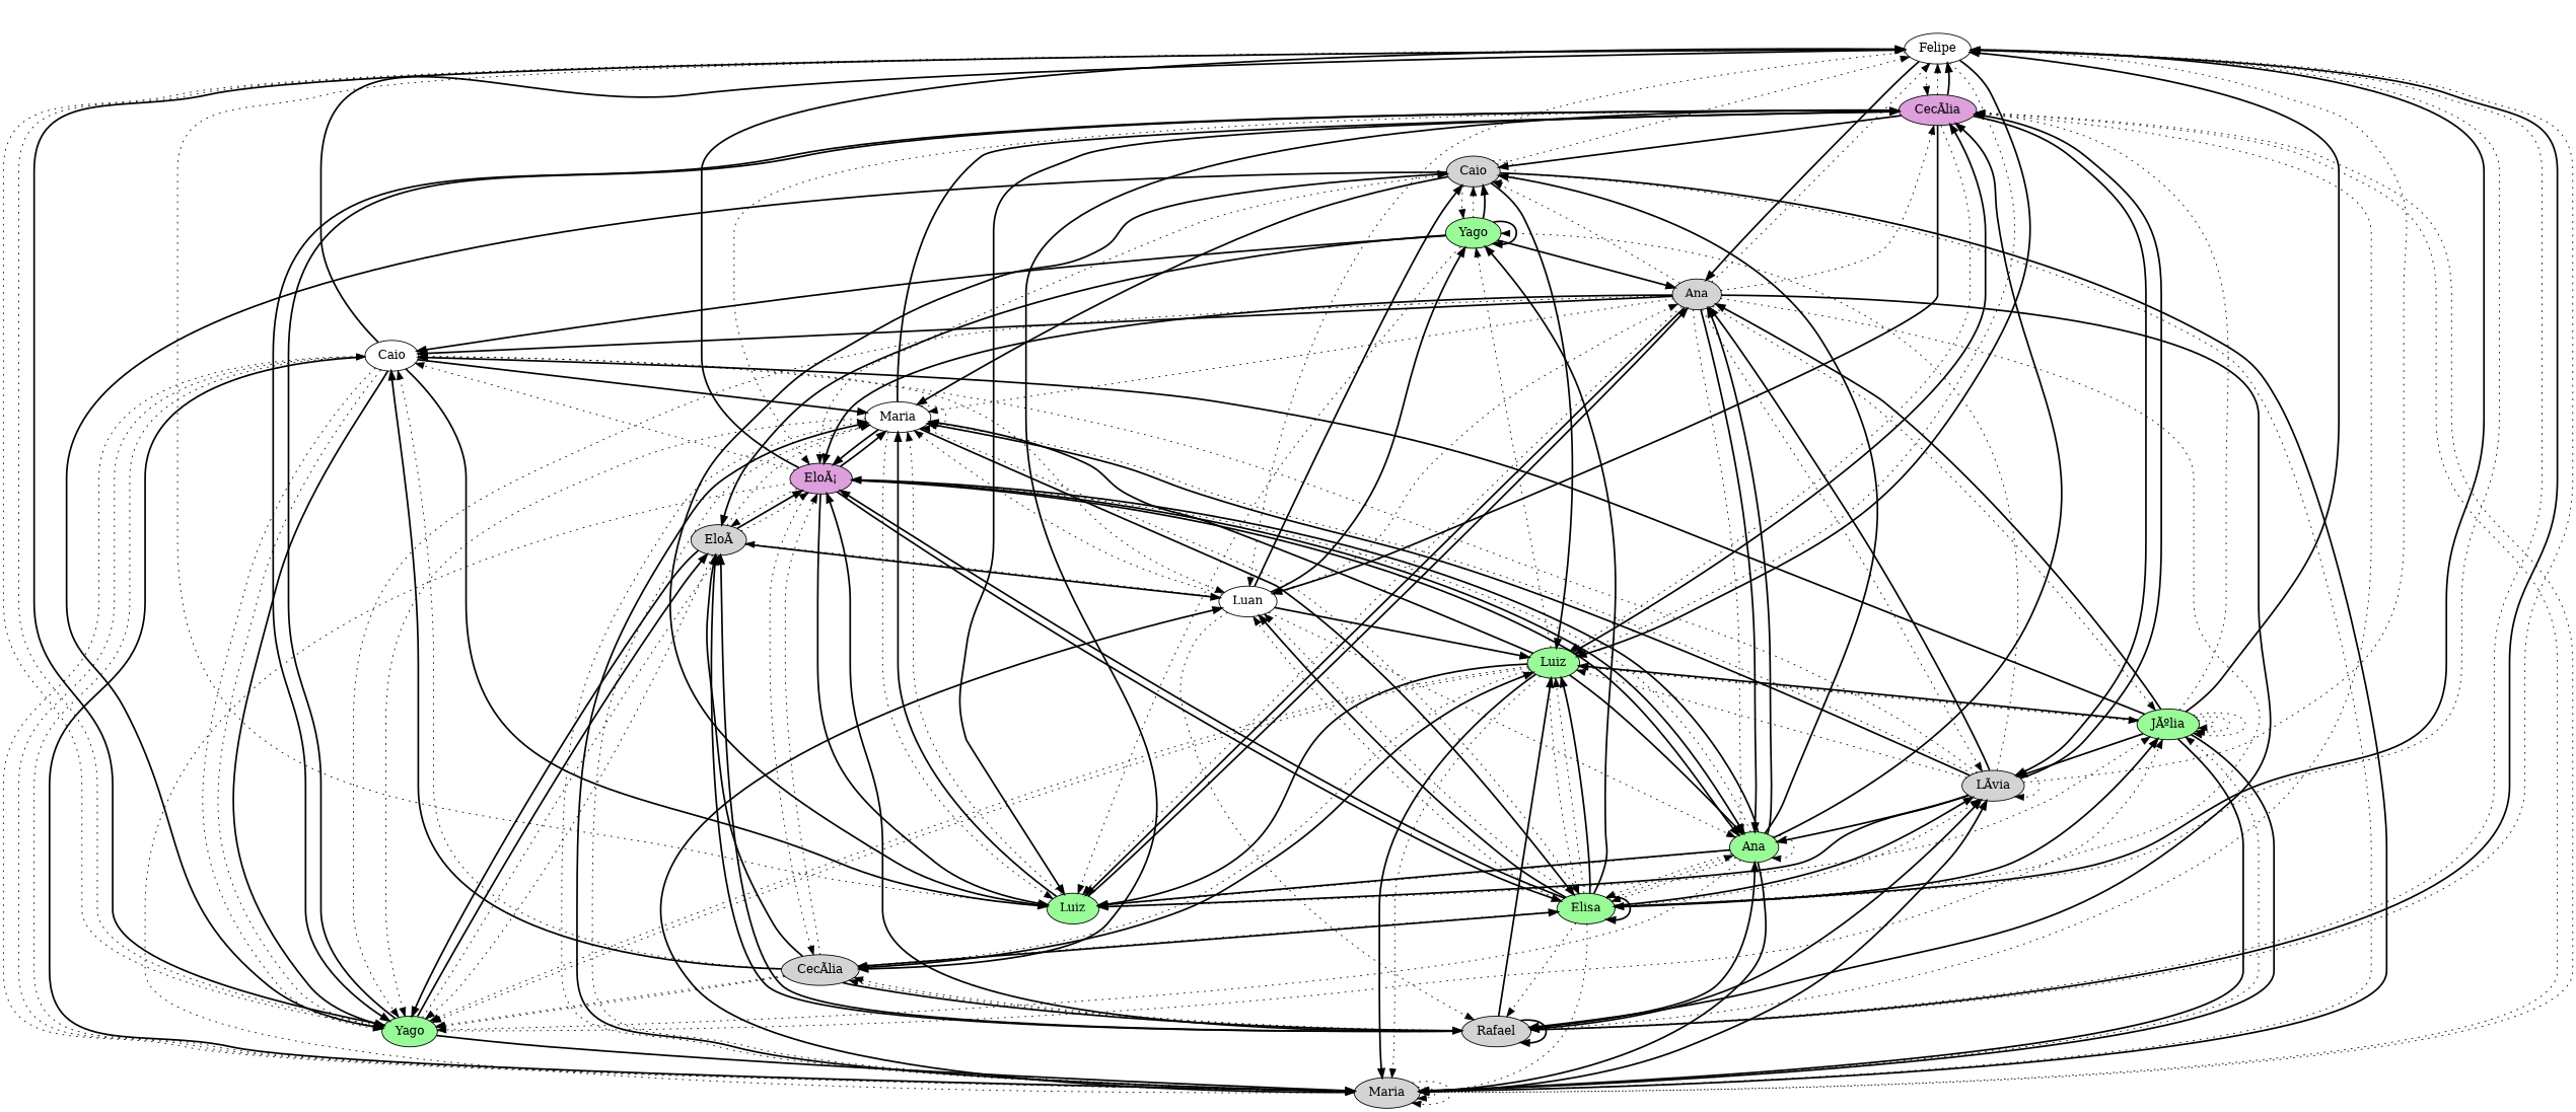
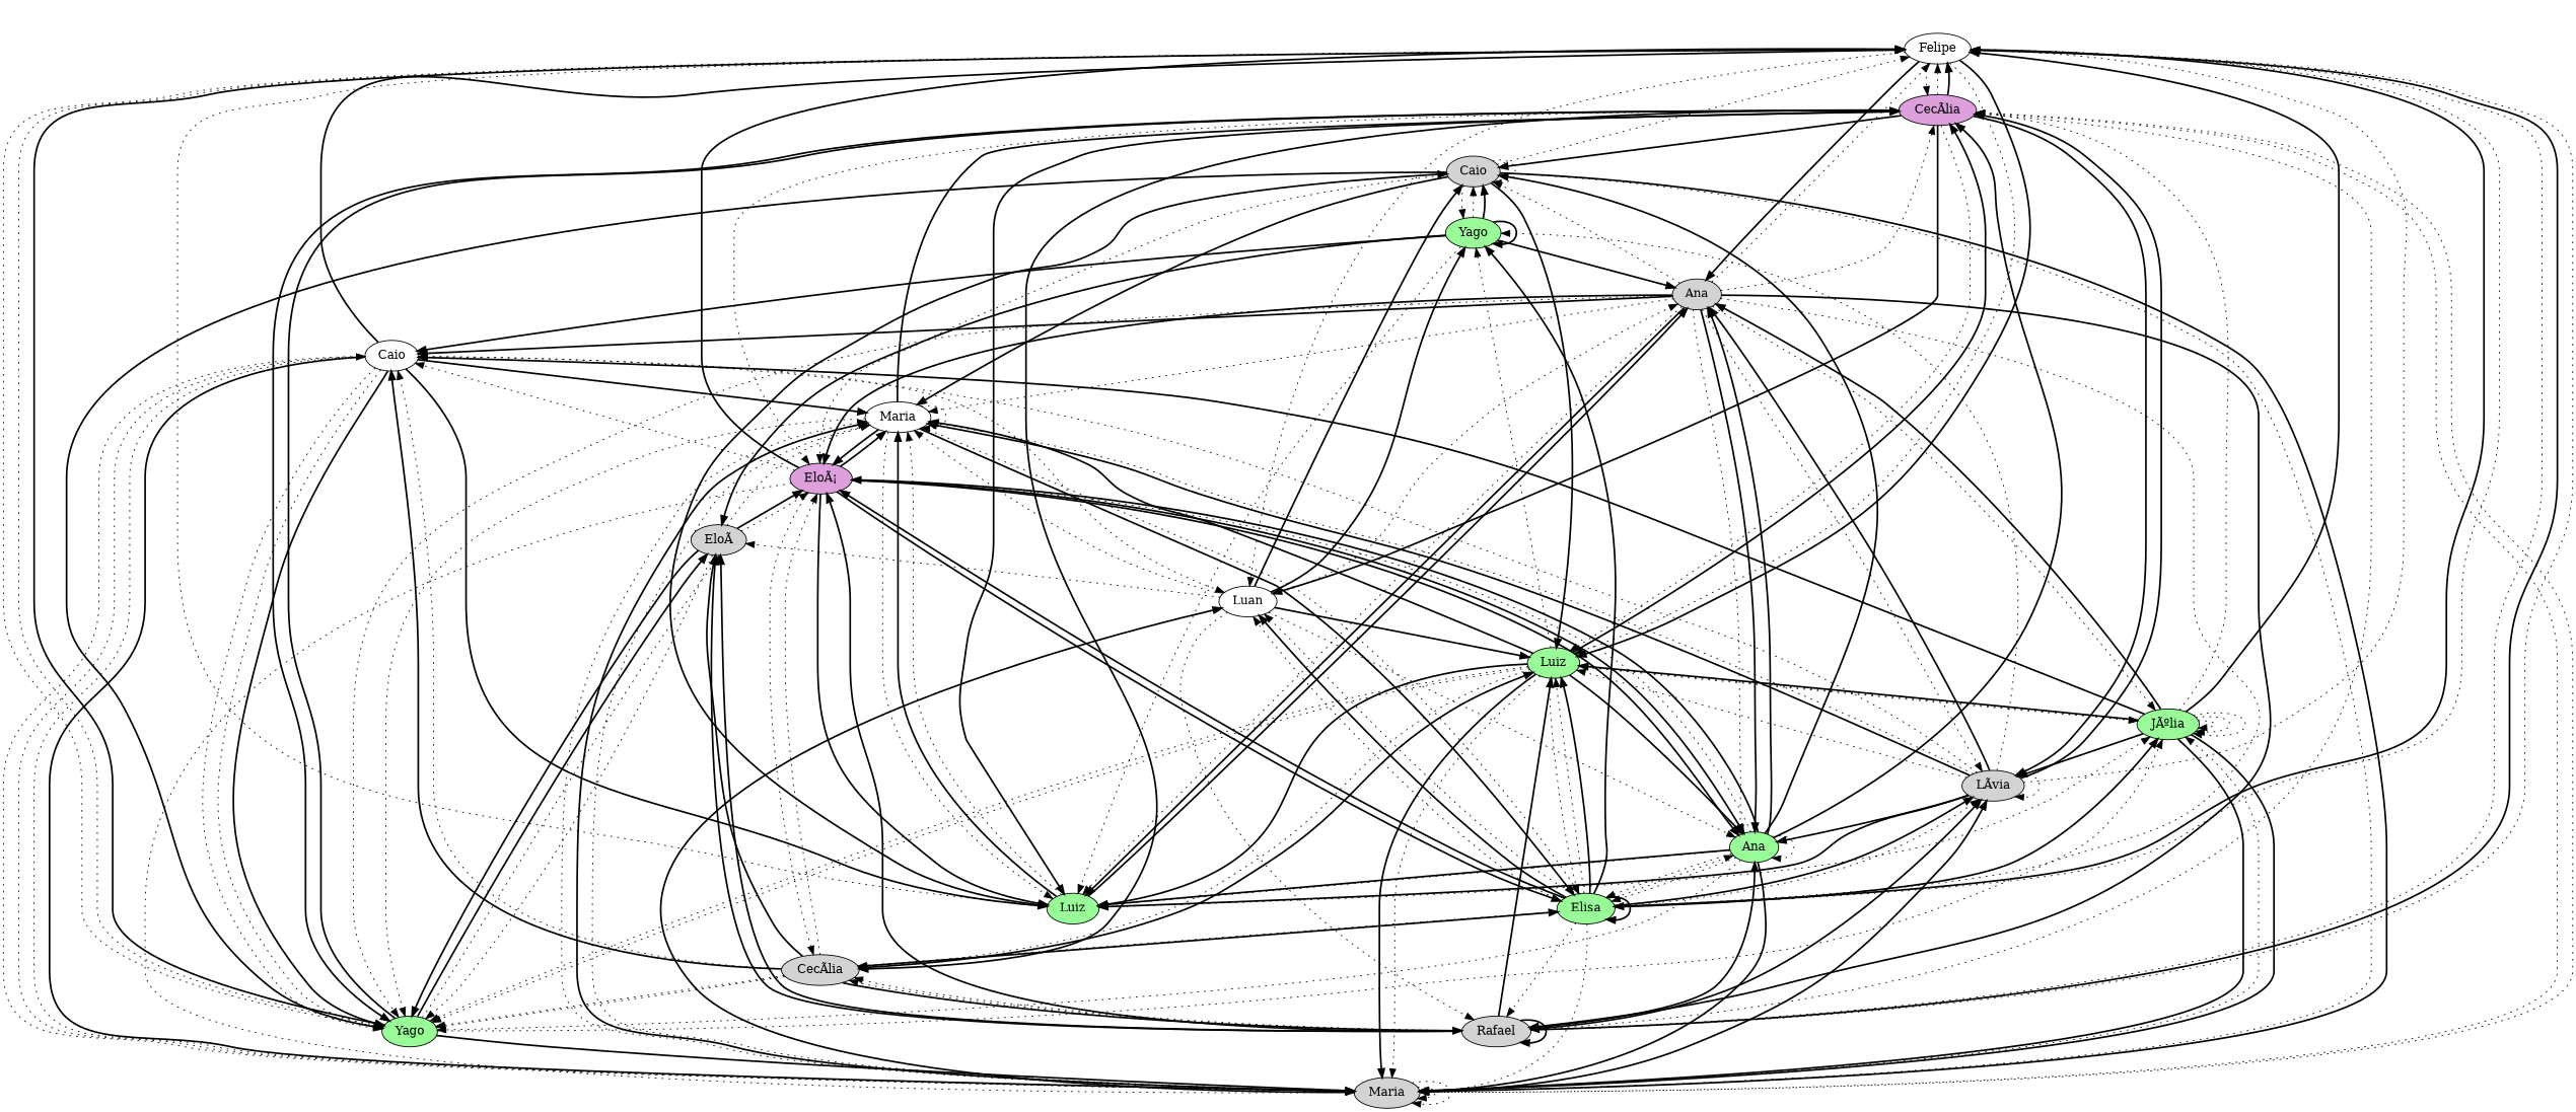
  digraph {
    node [fillcolor=palegreen style=filled]
    edge [style=dotted]
    n1 [fillcolor=white label=Felipe]
    n2 [fillcolor=plum label="CecÃ­lia\n"]
    n3 [label=Luiz]
    n4 [fillcolor=lightgrey label=Rafael]
    n5 [fillcolor=lightgrey label=Ana]
    n6 [fillcolor=white label=Luan]
    n7 [label=Elisa]
    n8 [label=Luiz]
    n9 [label=Yago]
    n10 [fillcolor=lightgrey label=Maria]
    n11 [fillcolor=lightgrey label="CecÃ­lia\n"]
    n12 [fillcolor=plum label="EloÃ¡\n"]
    n13 [fillcolor=lightgrey label="LÃ­via\n"]
    n14 [fillcolor=lightgrey label=Caio]
    n15 [fillcolor=white label=Maria]
    n16 [label=Ana]
    n17 [label=Yago]
    n18 [label="JÃºlia\n"]
    n19 [fillcolor=lightgrey label="EloÃ"]
    n20 [fillcolor=white label=Caio]
    n1 -> n2
    n1 -> n3
    n1 -> n3 [style=bold]
    n1 -> n4
    n1 -> n5 [style=bold]
    n1 -> n6
    n1 -> n7 [style=bold]
    n1 -> n8
    n1 -> n9
    n1 -> n9
    n2 -> n1
    n2 -> n1 [style=bold]
    n2 -> n3
    n2 -> n4
    n2 -> n6 [style=bold]
    n2 -> n8 [style=bold]
    n2 -> n9 [style=bold]
    n2 -> n10
    n2 -> n11 [style=bold]
    n2 -> n12
    n2 -> n13 [style=bold]
    n2 -> n14 [style=bold]
    n3 -> n2 [style=bold]
    n3 -> n7
    n3 -> n8 [style=bold]
    n3 -> n9
    n3 -> n9
    n3 -> n10 [style=bold]
    n3 -> n10
    n3 -> n11
    n3 -> n15 [style=bold]
    n3 -> n16 [style=bold]
    n3 -> n17
    n3 -> n18
    n3 -> n18
    n4 -> n1 [style=bold]
    n4 -> n1
    n4 -> n3 [style=bold]
    n4 -> n4 [style=bold]
    n4 -> n11
    n4 -> n11
    n4 -> n12 [style=bold]
    n4 -> n13 [style=bold]
    n4 -> n16 [style=bold]
    n4 -> n19 [style=bold]
    n4 -> n19 [style=bold]
    n5 -> n1
    n5 -> n2
    n5 -> n4 [style=bold]
    n5 -> n7
    n5 -> n8
    n5 -> n8 [style=bold]
    n5 -> n9
    n5 -> n12 [style=bold]
    n5 -> n13
    n5 -> n14
    n5 -> n15
    n5 -> n16
    n5 -> n16 [style=bold]
    n5 -> n18
    n5 -> n20 [style=bold]
    n6 -> n3 [style=bold]
    n6 -> n4
    n6 -> n5
    n6 -> n14 [style=bold]
    n6 -> n15
    n6 -> n16
    n6 -> n17 [style=bold]
    n6 -> n19
    n7 -> n1
    n7 -> n3
    n7 -> n3 [style=bold]
    n7 -> n4
    n7 -> n6
    n7 -> n6 [style=bold]
    n7 -> n6
    n7 -> n7 [style=bold]
    n7 -> n10
    n7 -> n11
    n7 -> n12 [style=bold]
    n7 -> n13 [style=bold]
    n7 -> n13
    n7 -> n16
    n7 -> n17 [style=bold]
    n7 -> n18 [style=bold]
    n8 -> n5 [style=bold]
    n8 -> n14 [style=bold]
    n8 -> n15 [style=bold]
    n8 -> n15
    n8 -> n18
    n9 -> n1 [style=bold]
    n9 -> n2 [style=bold]
    n9 -> n10 [style=bold]
    n9 -> n18
    n9 -> n19 [style=bold]
    n9 -> n19
    n10 -> n2
    n10 -> n6 [style=bold]
    n10 -> n10
    n10 -> n10
    n10 -> n13 [style=bold]
    n10 -> n15
    n10 -> n15 [style=bold]
    n10 -> n15
    n10 -> n18
    n10 -> n20
    n10 -> n20
    n11 -> n3 [style=bold]
    n11 -> n4 [style=bold]
    n11 -> n7 [style=bold]
    n11 -> n9
    n11 -> n9
    n11 -> n12
    n11 -> n19 [style=bold]
    n11 -> n20 [style=bold]
    n11 -> n20
    n12 -> n1 [style=bold]
    n12 -> n7 [style=bold]
    n12 -> n8 [style=bold]
    n12 -> n10
    n12 -> n11
    n12 -> n15 [style=bold]
    n12 -> n16 [style=bold]
    n12 -> n16 [style=bold]
-   n12 -> n19
    n12 -> n20
    n13 -> n1
    n13 -> n2 [style=bold]
    n13 -> n3
    n13 -> n5 [style=bold]
    n13 -> n8 [style=bold]
    n13 -> n13
    n13 -> n15 [style=bold]
    n13 -> n15
    n13 -> n16 [style=bold]
    n13 -> n17
    n13 -> n20
    n14 -> n1
    n14 -> n3 [style=bold]
    n14 -> n9 [style=bold]
    n14 -> n10
    n14 -> n10 [style=bold]
    n14 -> n12
    n14 -> n14
    n14 -> n15 [style=bold]
    n14 -> n17
    n15 -> n2 [style=bold]
    n15 -> n7 [style=bold]
    n15 -> n7
    n15 -> n8
    n15 -> n9
    n15 -> n12 [style=bold]
    n15 -> n15
    n16 -> n2 [style=bold]
    n16 -> n5 [style=bold]
    n16 -> n7
    n16 -> n7
    n16 -> n8 [style=bold]
    n16 -> n8
    n16 -> n9
    n16 -> n10 [style=bold]
    n16 -> n12
    n16 -> n12 [style=bold]
    n16 -> n14 [style=bold]
    n16 -> n16
    n17 -> n5 [style=bold]
    n17 -> n8
    n17 -> n14
    n17 -> n14 [style=bold]
    n17 -> n17 [style=bold]
    n17 -> n19 [style=bold]
    n17 -> n20 [style=bold]
    n18 -> n1 [style=bold]
    n18 -> n2
    n18 -> n3 [style=bold]
    n18 -> n5 [style=bold]
    n18 -> n10 [style=bold]
    n18 -> n10 [style=bold]
    n18 -> n13 [style=bold]
    n18 -> n18
    n18 -> n18
    n18 -> n18
    n18 -> n20 [style=bold]
-   n19 -> n6 [style=bold]
    n19 -> n9
    n19 -> n9 [style=bold]
    n19 -> n12 [style=bold]
    n19 -> n12
    n19 -> n15
    n20 -> n1 [style=bold]
    n20 -> n6
    n20 -> n8 [style=bold]
    n20 -> n9
    n20 -> n9
    n20 -> n9 [style=bold]
    n20 -> n10
    n20 -> n10 [style=bold]
    n20 -> n15 [style=bold]
  }
